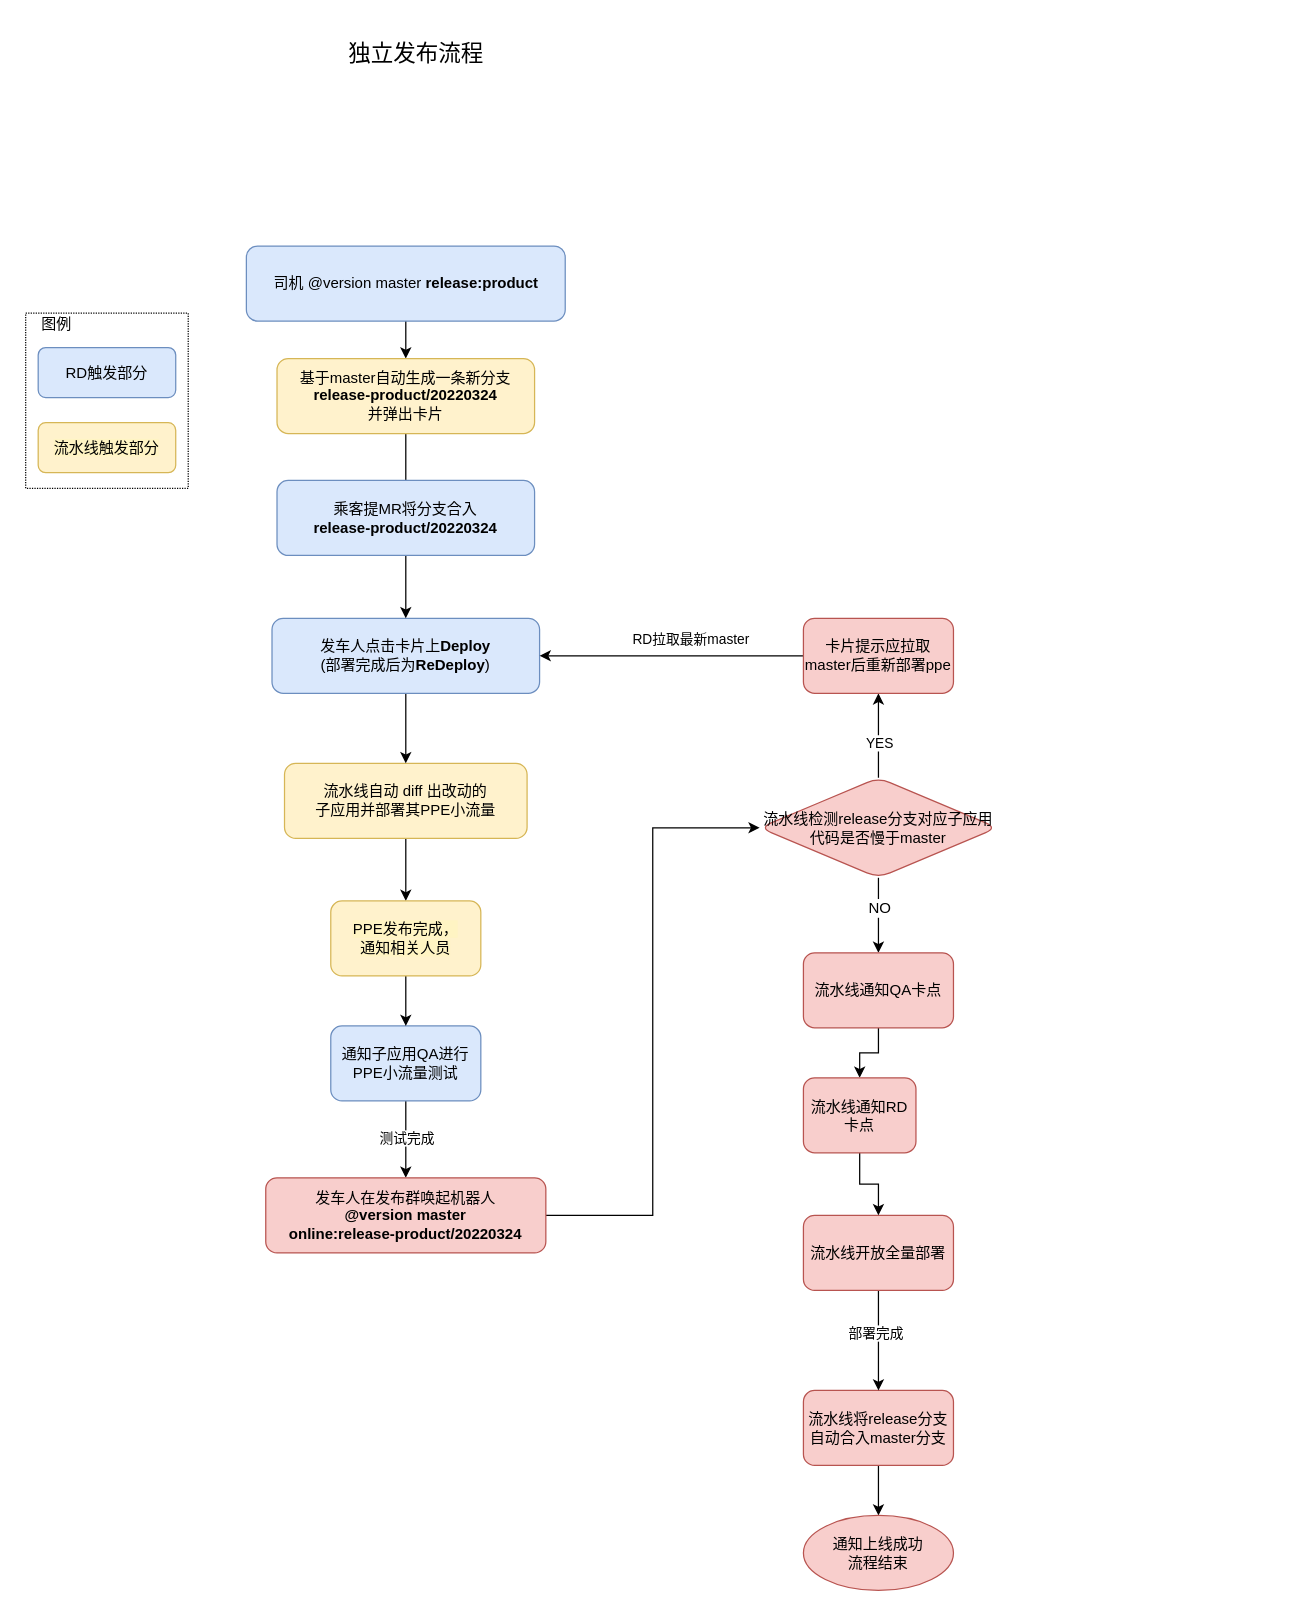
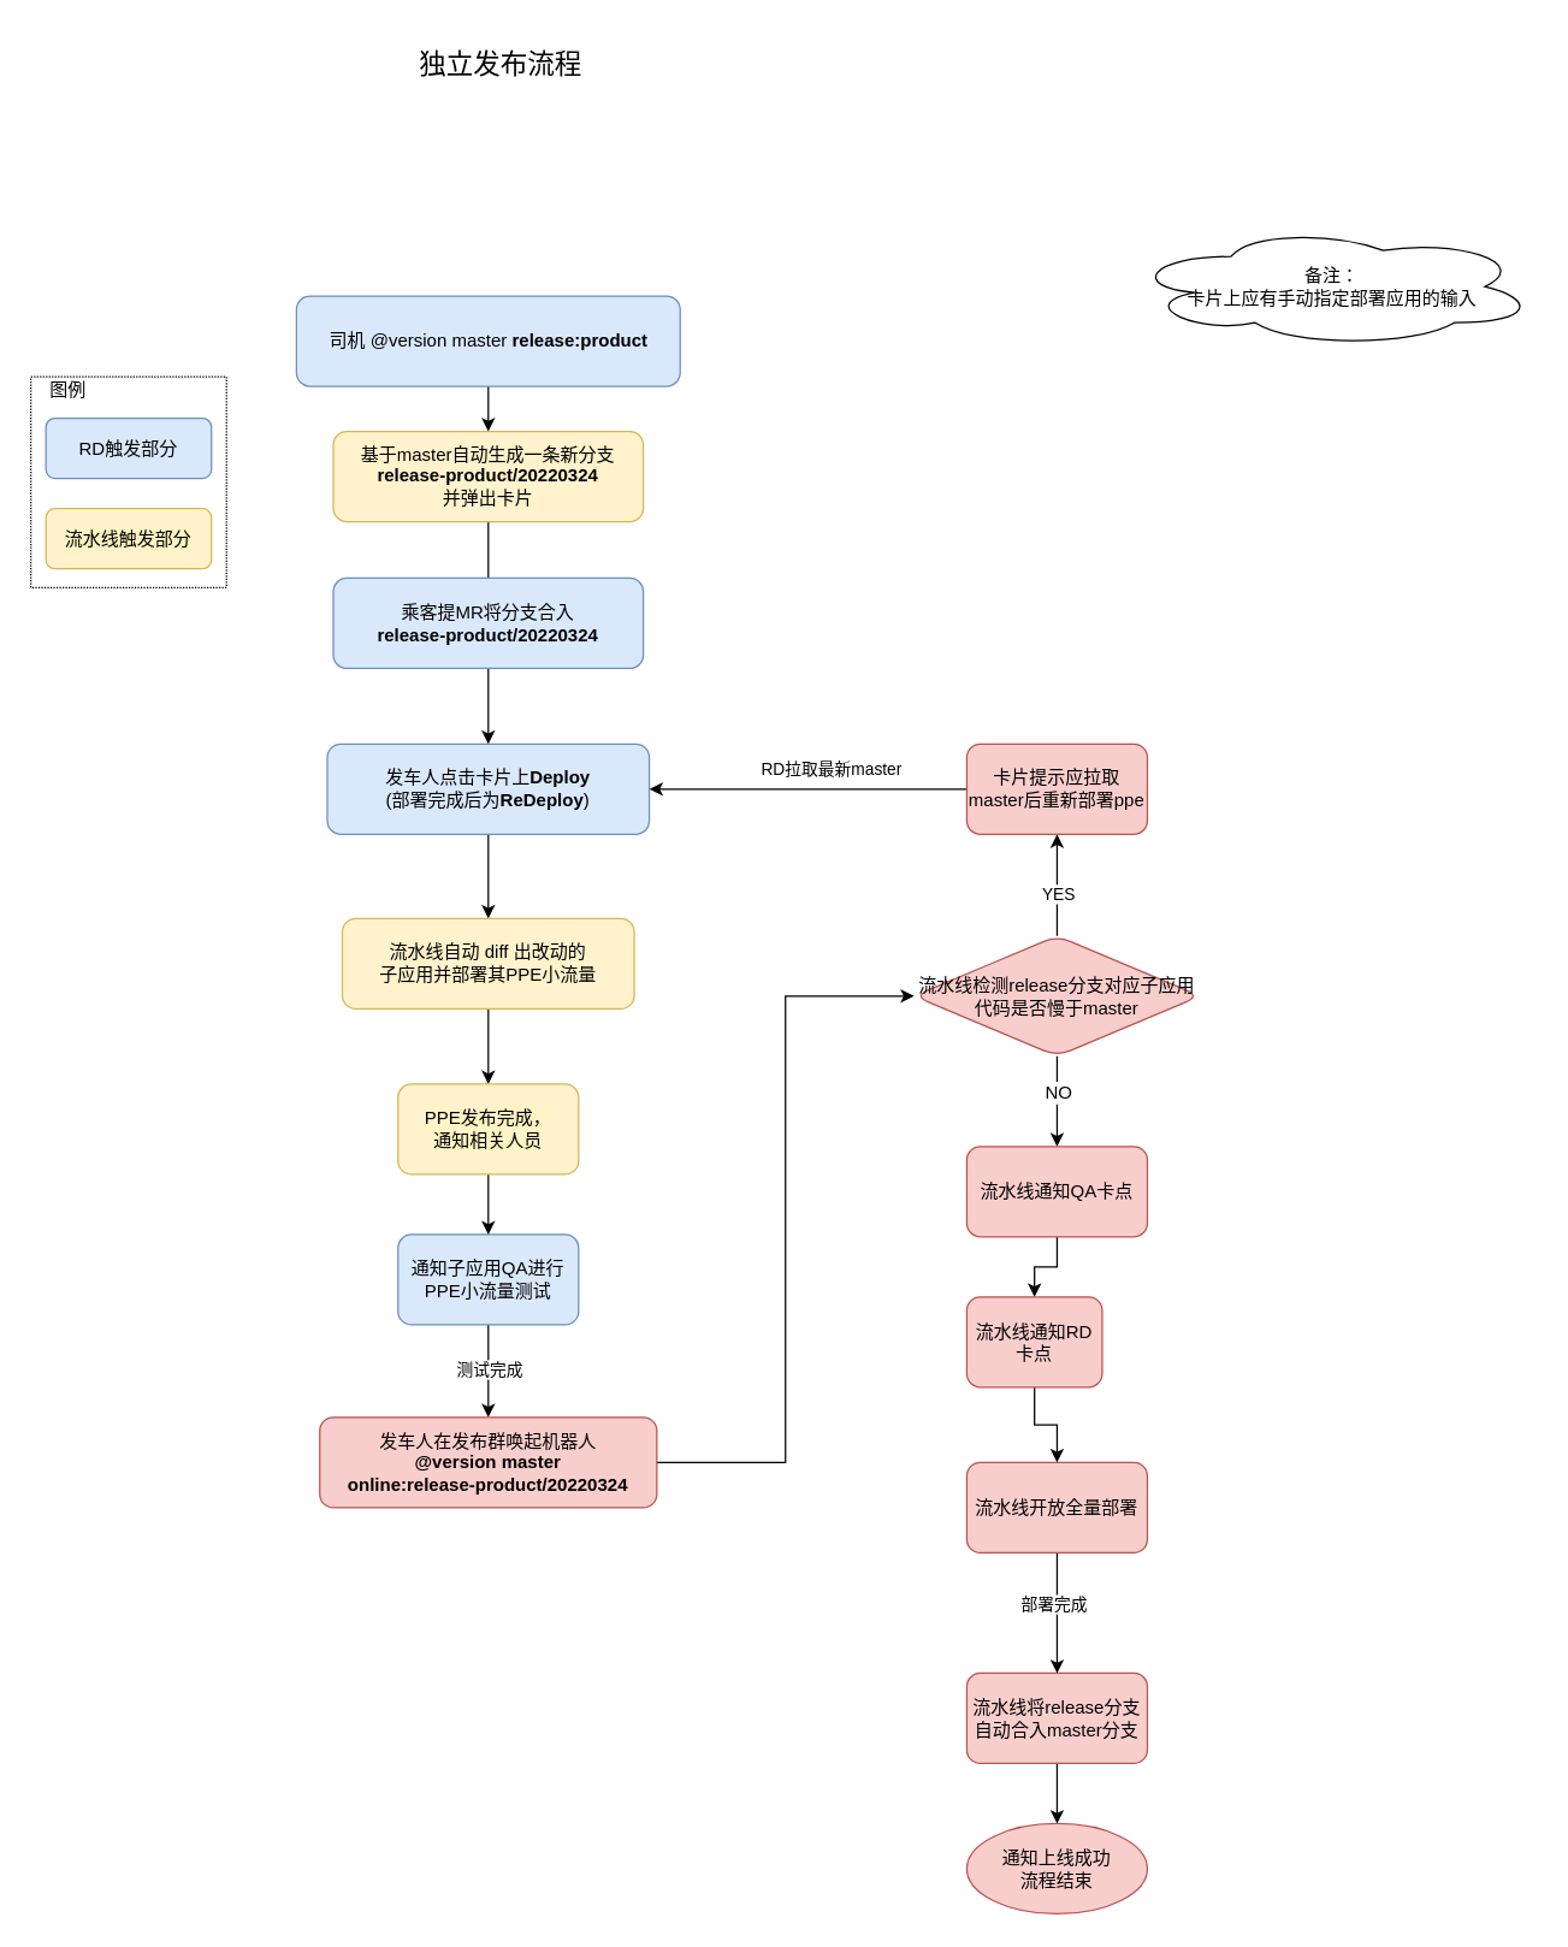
  <mxCell id="0" />
  <mxCell id="1" parent="0" />
+ <mxCell id="2" value="备注：&lt;br&gt;卡片上应有手动指定部署应用的输入" style="ellipse;shape=cloud;whiteSpace=wrap;html=1;" vertex="1" parent="1"><mxGeometry x="750" y="150" width="270" height="80" as="geometry" /></mxCell>
  <mxCell id="3" value="" style="rounded=0;whiteSpace=wrap;html=1;labelBackgroundColor=#FFF4C3;fillColor=none;dashed=1;dashPattern=1 1;" vertex="1" parent="1"><mxGeometry x="20" y="250" width="130" height="140" as="geometry" /></mxCell>
  <mxCell id="4" value="&lt;font style=&quot;font-size: 18px&quot;&gt;独立发布流程&lt;br&gt;&lt;/font&gt;" style="text;html=1;strokeColor=none;fillColor=none;align=center;verticalAlign=middle;whiteSpace=wrap;rounded=0;" vertex="1" parent="1"><mxGeometry x="200.5" y="20" width="263" height="45" as="geometry" /></mxCell>
  <mxCell id="5" value="" style="edgeStyle=orthogonalEdgeStyle;rounded=0;orthogonalLoop=1;jettySize=auto;html=1;" edge="1" parent="1" source="6" target="27"><mxGeometry relative="1" as="geometry" /></mxCell>
  <mxCell id="6" value="流水线将release分支自动合入master分支" style="whiteSpace=wrap;html=1;rounded=1;fillColor=#f8cecc;strokeColor=#b85450;" vertex="1" parent="1"><mxGeometry x="642" y="1111.5" width="120" height="60" as="geometry" /></mxCell>
  <mxCell id="7" value="" style="edgeStyle=orthogonalEdgeStyle;rounded=0;orthogonalLoop=1;jettySize=auto;html=1;" edge="1" parent="1" source="8" target="42"><mxGeometry relative="1" as="geometry" /></mxCell>
  <mxCell id="8" value="流水线自动 diff 出改动的&lt;br&gt;子应用并部署其PPE小流量" style="whiteSpace=wrap;html=1;rounded=1;fillColor=#fff2cc;strokeColor=#d6b656;" vertex="1" parent="1"><mxGeometry x="227" y="610" width="194" height="60" as="geometry" /></mxCell>
  <mxCell id="9" value="" style="edgeStyle=orthogonalEdgeStyle;rounded=0;orthogonalLoop=1;jettySize=auto;html=1;" edge="1" parent="1" source="11" target="23"><mxGeometry relative="1" as="geometry" /></mxCell>
  <mxCell id="10" value="测试完成" style="edgeLabel;html=1;align=center;verticalAlign=middle;resizable=0;points=[];" vertex="1" connectable="0" parent="9"><mxGeometry x="-0.041" y="4" relative="1" as="geometry"><mxPoint x="-4" as="offset" /></mxGeometry></mxCell>
  <mxCell id="11" value="通知子应用QA进行PPE小流量测试" style="whiteSpace=wrap;html=1;rounded=1;fillColor=#dae8fc;strokeColor=#6c8ebf;" vertex="1" parent="1"><mxGeometry x="264" y="820" width="120" height="60" as="geometry" /></mxCell>
  <mxCell id="12" style="edgeStyle=orthogonalEdgeStyle;rounded=0;orthogonalLoop=1;jettySize=auto;html=1;exitX=0.5;exitY=1;exitDx=0;exitDy=0;" edge="1" parent="1" source="14" target="6"><mxGeometry relative="1" as="geometry" /></mxCell>
  <mxCell id="13" value="部署完成" style="edgeLabel;html=1;align=center;verticalAlign=middle;resizable=0;points=[];" vertex="1" connectable="0" parent="12"><mxGeometry x="-0.145" y="-3" relative="1" as="geometry"><mxPoint as="offset" /></mxGeometry></mxCell>
  <mxCell id="14" value="流水线开放全量部署" style="whiteSpace=wrap;html=1;rounded=1;fillColor=#f8cecc;strokeColor=#b85450;" vertex="1" parent="1"><mxGeometry x="642" y="971.5" width="120" height="60" as="geometry" /></mxCell>
  <mxCell id="15" value="" style="edgeStyle=orthogonalEdgeStyle;rounded=0;orthogonalLoop=1;jettySize=auto;html=1;" edge="1" parent="1" source="16" target="8"><mxGeometry relative="1" as="geometry" /></mxCell>
  <mxCell id="16" value="发车人点击卡片上&lt;b&gt;Deploy&lt;/b&gt;&lt;br&gt;(部署完成后为&lt;b&gt;ReDeploy&lt;/b&gt;)" style="rounded=1;whiteSpace=wrap;html=1;fillColor=#dae8fc;strokeColor=#6c8ebf;" vertex="1" parent="1"><mxGeometry x="217" y="494" width="214" height="60" as="geometry" /></mxCell>
  <mxCell id="17" value="" style="edgeStyle=orthogonalEdgeStyle;rounded=0;orthogonalLoop=1;jettySize=auto;html=1;" edge="1" parent="1" source="21" target="26"><mxGeometry relative="1" as="geometry" /></mxCell>
  <mxCell id="18" value="YES" style="edgeLabel;html=1;align=center;verticalAlign=middle;resizable=0;points=[];" vertex="1" connectable="0" parent="17"><mxGeometry x="-0.172" relative="1" as="geometry"><mxPoint as="offset" /></mxGeometry></mxCell>
  <mxCell id="19" value="" style="edgeStyle=orthogonalEdgeStyle;rounded=0;orthogonalLoop=1;jettySize=auto;html=1;labelBackgroundColor=#FFFFFF;fontSize=12;" edge="1" parent="1" source="21" target="32"><mxGeometry relative="1" as="geometry" /></mxCell>
  <mxCell id="20" value="NO" style="edgeLabel;html=1;align=center;verticalAlign=middle;resizable=0;points=[];fontSize=12;" vertex="1" connectable="0" parent="19"><mxGeometry x="-0.329" y="-4" relative="1" as="geometry"><mxPoint x="4" y="4" as="offset" /></mxGeometry></mxCell>
  <mxCell id="21" value="流水线检测release分支对应子应用代码是否慢于master" style="rhombus;whiteSpace=wrap;html=1;rounded=1;fillColor=#f8cecc;strokeColor=#b85450;" vertex="1" parent="1"><mxGeometry x="607" y="621.5" width="190" height="80" as="geometry" /></mxCell>
  <mxCell id="22" style="edgeStyle=orthogonalEdgeStyle;rounded=0;orthogonalLoop=1;jettySize=auto;html=1;exitX=1;exitY=0.5;exitDx=0;exitDy=0;entryX=0;entryY=0.5;entryDx=0;entryDy=0;labelBackgroundColor=#FFFFFF;fontSize=12;" edge="1" parent="1" source="23" target="21"><mxGeometry relative="1" as="geometry" /></mxCell>
  <mxCell id="23" value="发车人在发布群唤起机器人&lt;br&gt;&lt;b&gt;@version master&lt;br&gt;online:&lt;/b&gt;&lt;b&gt;release-product/20220324&lt;/b&gt;" style="whiteSpace=wrap;html=1;rounded=1;fillColor=#f8cecc;strokeColor=#b85450;" vertex="1" parent="1"><mxGeometry x="212" y="941.5" width="224" height="60" as="geometry" /></mxCell>
  <mxCell id="24" style="edgeStyle=orthogonalEdgeStyle;rounded=0;orthogonalLoop=1;jettySize=auto;html=1;exitX=0;exitY=0.5;exitDx=0;exitDy=0;labelBackgroundColor=#FFFFFF;fontSize=12;" edge="1" parent="1" source="26" target="16"><mxGeometry relative="1" as="geometry" /></mxCell>
  <mxCell id="25" value="RD拉取最新master" style="edgeLabel;html=1;align=center;verticalAlign=middle;resizable=0;points=[];" vertex="1" connectable="0" parent="24"><mxGeometry x="-0.22" y="-3" relative="1" as="geometry"><mxPoint x="-9" y="-11" as="offset" /></mxGeometry></mxCell>
  <mxCell id="26" value="卡片提示应拉取master后重新部署ppe" style="whiteSpace=wrap;html=1;rounded=1;fillColor=#f8cecc;strokeColor=#b85450;" vertex="1" parent="1"><mxGeometry x="642" y="494" width="120" height="60" as="geometry" /></mxCell>
  <mxCell id="27" value="通知上线成功&lt;br&gt;流程结束" style="ellipse;whiteSpace=wrap;html=1;rounded=1;fillColor=#f8cecc;strokeColor=#b85450;" vertex="1" parent="1"><mxGeometry x="642" y="1211.5" width="120" height="60" as="geometry" /></mxCell>
  <mxCell id="28" value="RD触发部分" style="rounded=1;whiteSpace=wrap;html=1;fillColor=#dae8fc;strokeColor=#6c8ebf;" vertex="1" parent="1"><mxGeometry x="30" y="277.5" width="110" height="40" as="geometry" /></mxCell>
  <mxCell id="29" value="&lt;span style=&quot;background-color: rgb(255 , 244 , 195)&quot;&gt;流水线触发部分&lt;/span&gt;" style="whiteSpace=wrap;html=1;rounded=1;fillColor=#fff2cc;strokeColor=#d6b656;" vertex="1" parent="1"><mxGeometry x="30" y="337.5" width="110" height="40" as="geometry" /></mxCell>
  <mxCell id="30" value="&lt;span style=&quot;font-size: 12px&quot;&gt;图例&lt;/span&gt;" style="text;html=1;strokeColor=none;fillColor=none;align=center;verticalAlign=middle;whiteSpace=wrap;rounded=0;dashed=1;dashPattern=1 1;labelBackgroundColor=none;fontSize=12;" vertex="1" parent="1"><mxGeometry x="30" y="250" width="30" height="17.5" as="geometry" /></mxCell>
  <mxCell id="31" value="" style="edgeStyle=orthogonalEdgeStyle;rounded=0;orthogonalLoop=1;jettySize=auto;html=1;labelBackgroundColor=#FFFFFF;fontSize=12;" edge="1" parent="1" source="32" target="34"><mxGeometry relative="1" as="geometry" /></mxCell>
  <mxCell id="32" value="流水线通知QA卡点" style="whiteSpace=wrap;html=1;fillColor=#f8cecc;strokeColor=#b85450;rounded=1;" vertex="1" parent="1"><mxGeometry x="642" y="761.5" width="120" height="60" as="geometry" /></mxCell>
  <mxCell id="33" value="" style="edgeStyle=orthogonalEdgeStyle;rounded=0;orthogonalLoop=1;jettySize=auto;html=1;labelBackgroundColor=#FFFFFF;fontSize=12;" edge="1" parent="1" source="34" target="14"><mxGeometry relative="1" as="geometry" /></mxCell>
  <mxCell id="34" value="流水线通知RD卡点" style="whiteSpace=wrap;html=1;fillColor=#f8cecc;strokeColor=#b85450;rounded=1;" vertex="1" parent="1"><mxGeometry x="642" y="861.5" width="90" height="60" as="geometry" /></mxCell>
  <mxCell id="35" value="" style="edgeStyle=orthogonalEdgeStyle;rounded=0;orthogonalLoop=1;jettySize=auto;html=1;labelBackgroundColor=#FFFFFF;fontSize=12;" edge="1" parent="1" source="36" target="38"><mxGeometry relative="1" as="geometry" /></mxCell>
  <mxCell id="36" value="司机 @version master&amp;nbsp;&lt;b&gt;release:product&lt;/b&gt;" style="rounded=1;whiteSpace=wrap;html=1;fillColor=#dae8fc;strokeColor=#6c8ebf;" vertex="1" parent="1"><mxGeometry x="196.5" y="196.25" width="255" height="60" as="geometry" /></mxCell>
  <mxCell id="37" value="" style="edgeStyle=orthogonalEdgeStyle;rounded=0;orthogonalLoop=1;jettySize=auto;html=1;labelBackgroundColor=#FFFFFF;fontSize=12;endArrow=none;" edge="1" parent="1" source="38" target="40"><mxGeometry relative="1" as="geometry" /></mxCell>
  <mxCell id="38" value="基于master自动生成一条新分支&lt;br&gt;&lt;b&gt;release-product/20220324&lt;/b&gt;&lt;br&gt;并弹出卡片" style="rounded=1;whiteSpace=wrap;html=1;fillColor=#fff2cc;strokeColor=#d6b656;" vertex="1" parent="1"><mxGeometry x="221" y="286.25" width="206" height="60" as="geometry" /></mxCell>
  <mxCell id="39" value="" style="edgeStyle=orthogonalEdgeStyle;rounded=0;orthogonalLoop=1;jettySize=auto;html=1;" edge="1" parent="1" source="40" target="16"><mxGeometry relative="1" as="geometry" /></mxCell>
  <mxCell id="40" value="乘客提MR将分支合入&lt;br&gt;&lt;b&gt;release-product/20220324&lt;/b&gt;" style="rounded=1;whiteSpace=wrap;html=1;fillColor=#dae8fc;strokeColor=#6c8ebf;" vertex="1" parent="1"><mxGeometry x="221" y="383.75" width="206" height="60" as="geometry" /></mxCell>
  <mxCell id="41" value="" style="edgeStyle=orthogonalEdgeStyle;rounded=0;orthogonalLoop=1;jettySize=auto;html=1;" edge="1" parent="1" source="42" target="11"><mxGeometry relative="1" as="geometry" /></mxCell>
  <mxCell id="42" value="&lt;span style=&quot;background-color: rgb(255 , 244 , 195)&quot;&gt;PPE发布完成，&lt;br&gt;通知相关人员&lt;/span&gt;" style="whiteSpace=wrap;html=1;rounded=1;fillColor=#fff2cc;strokeColor=#d6b656;" vertex="1" parent="1"><mxGeometry x="264" y="720" width="120" height="60" as="geometry" /></mxCell>
